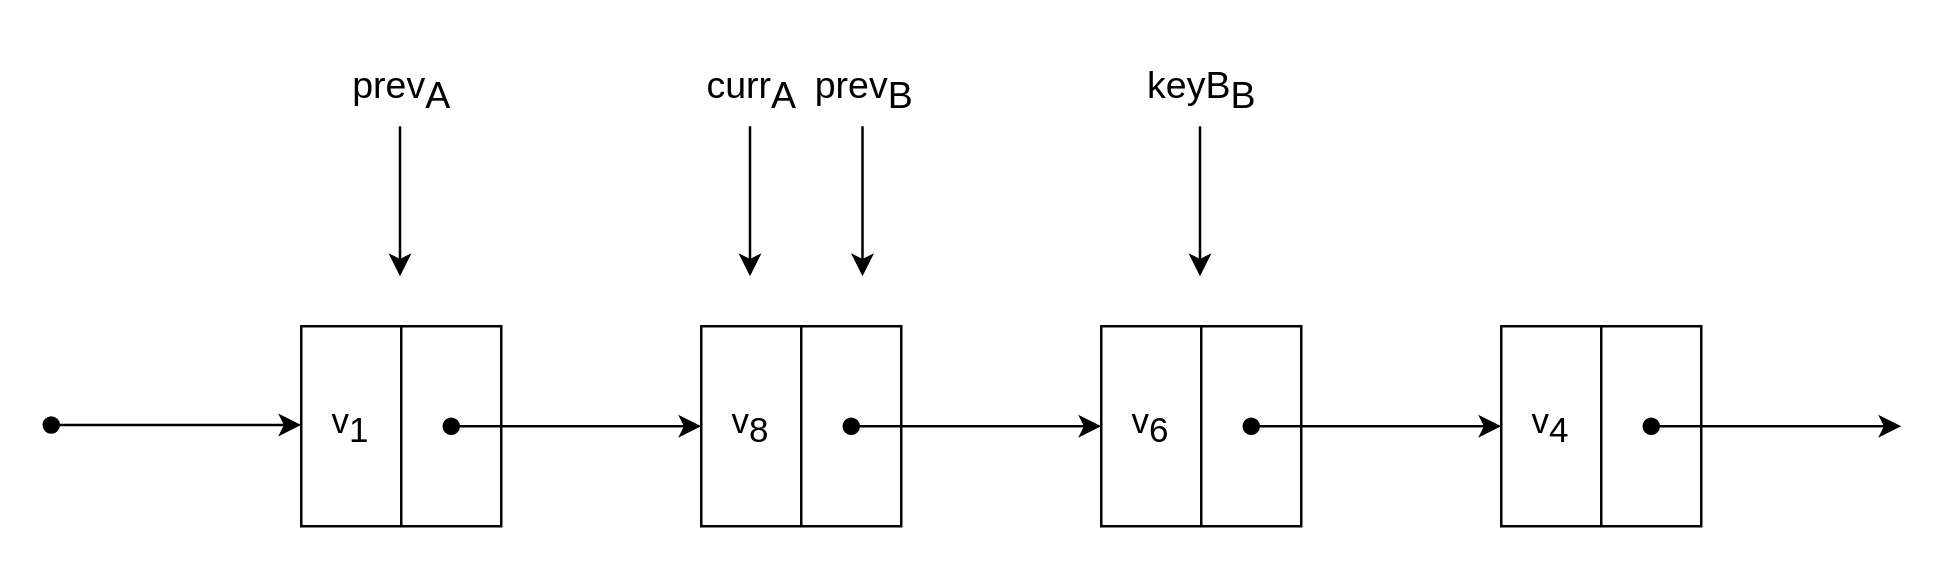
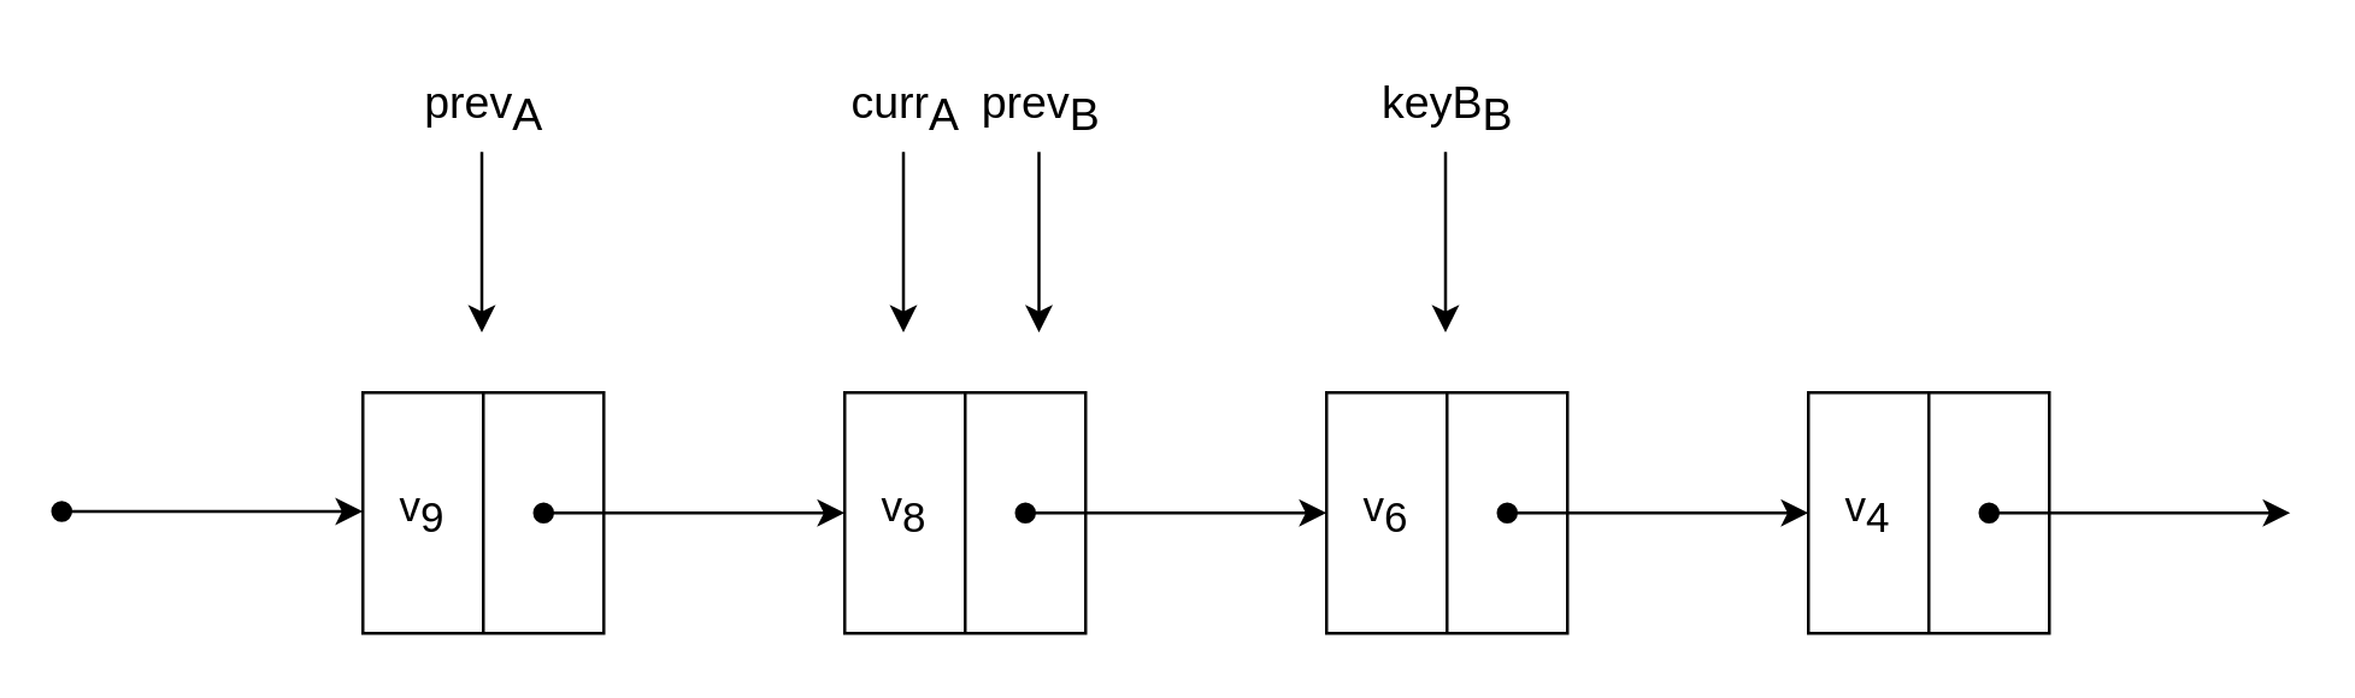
  <mxCell id="0" />
  <mxCell id="1" parent="0" />
  <mxCell id="2" value="" style="whiteSpace=wrap;html=1;aspect=fixed;" parent="1" vertex="1"><mxGeometry x="120" y="130" width="80" height="80" as="geometry" /></mxCell>
  <mxCell id="3" value="" style="endArrow=none;html=1;rounded=0;entryX=0.5;entryY=0;entryDx=0;entryDy=0;exitX=0.5;exitY=1;exitDx=0;exitDy=0;" parent="1" source="2" target="2" edge="1"><mxGeometry width="50" height="50" relative="1" as="geometry"><mxPoint x="360" y="300" as="sourcePoint" /><mxPoint x="410" y="250" as="targetPoint" /></mxGeometry></mxCell>
  <mxCell id="4" value="" style="endArrow=classic;html=1;rounded=0;strokeColor=default;strokeWidth=1;startArrow=oval;startFill=1;" parent="1" edge="1"><mxGeometry width="50" height="50" relative="1" as="geometry"><mxPoint x="180" y="170" as="sourcePoint" /><mxPoint x="280" y="170" as="targetPoint" /></mxGeometry></mxCell>
  <mxCell id="5" value="" style="whiteSpace=wrap;html=1;aspect=fixed;" parent="1" vertex="1"><mxGeometry x="280" y="130" width="80" height="80" as="geometry" /></mxCell>
  <mxCell id="6" value="" style="endArrow=none;html=1;rounded=0;entryX=0.5;entryY=0;entryDx=0;entryDy=0;exitX=0.5;exitY=1;exitDx=0;exitDy=0;" parent="1" source="5" target="5" edge="1"><mxGeometry width="50" height="50" relative="1" as="geometry"><mxPoint x="520" y="300" as="sourcePoint" /><mxPoint x="570" y="250" as="targetPoint" /></mxGeometry></mxCell>
  <mxCell id="7" value="" style="endArrow=classic;html=1;rounded=0;strokeColor=default;strokeWidth=1;startArrow=oval;startFill=1;" parent="1" edge="1"><mxGeometry width="50" height="50" relative="1" as="geometry"><mxPoint x="340" y="170" as="sourcePoint" /><mxPoint x="440" y="170" as="targetPoint" /></mxGeometry></mxCell>
  <mxCell id="8" value="" style="whiteSpace=wrap;html=1;aspect=fixed;" parent="1" vertex="1"><mxGeometry x="440" y="130" width="80" height="80" as="geometry" /></mxCell>
  <mxCell id="9" value="" style="endArrow=none;html=1;rounded=0;entryX=0.5;entryY=0;entryDx=0;entryDy=0;exitX=0.5;exitY=1;exitDx=0;exitDy=0;" parent="1" source="8" target="8" edge="1"><mxGeometry width="50" height="50" relative="1" as="geometry"><mxPoint x="380" y="320" as="sourcePoint" /><mxPoint x="430" y="270" as="targetPoint" /></mxGeometry></mxCell>
  <mxCell id="10" value="" style="endArrow=classic;html=1;rounded=0;strokeColor=default;strokeWidth=1;startArrow=oval;startFill=1;" parent="1" edge="1"><mxGeometry width="50" height="50" relative="1" as="geometry"><mxPoint x="500" y="170" as="sourcePoint" /><mxPoint x="600" y="170" as="targetPoint" /></mxGeometry></mxCell>
  <mxCell id="11" value="" style="endArrow=classic;html=1;rounded=0;strokeColor=default;strokeWidth=1;startArrow=oval;startFill=1;" parent="1" edge="1"><mxGeometry width="50" height="50" relative="1" as="geometry"><mxPoint x="20" y="169.5" as="sourcePoint" /><mxPoint x="120" y="169.5" as="targetPoint" /></mxGeometry></mxCell>
  <mxCell id="12" value="" style="endArrow=classic;html=1;rounded=0;" parent="1" edge="1"><mxGeometry width="50" height="50" relative="1" as="geometry"><mxPoint x="159.5" y="50" as="sourcePoint" /><mxPoint x="159.5" y="110" as="targetPoint" /></mxGeometry></mxCell>
  <mxCell id="13" value="&lt;div style=&quot;font-size: 15px;&quot;&gt;prev&lt;sub style=&quot;font-size: 15px;&quot;&gt;A&lt;/sub&gt;&lt;/div&gt;" style="text;html=1;align=center;verticalAlign=middle;resizable=0;points=[];autosize=1;strokeColor=none;fillColor=none;fontSize=15;" parent="1" vertex="1"><mxGeometry x="130" y="20" width="60" height="30" as="geometry" /></mxCell>
  <mxCell id="14" value="" style="endArrow=classic;html=1;rounded=0;" parent="1" edge="1"><mxGeometry width="50" height="50" relative="1" as="geometry"><mxPoint x="299.5" y="50" as="sourcePoint" /><mxPoint x="299.5" y="110" as="targetPoint" /></mxGeometry></mxCell>
  <mxCell id="15" value="&lt;div style=&quot;font-size: 15px;&quot;&gt;&lt;span style=&quot;font-size: 15px;&quot;&gt;curr&lt;/span&gt;&lt;span style=&quot;font-size: 15px;&quot;&gt;&lt;sub style=&quot;font-size: 15px;&quot;&gt;A&lt;/sub&gt;&lt;/span&gt;&lt;/div&gt;" style="text;html=1;align=center;verticalAlign=middle;resizable=0;points=[];autosize=1;strokeColor=none;fillColor=none;fontSize=15;" parent="1" vertex="1"><mxGeometry x="270" y="20" width="60" height="30" as="geometry" /></mxCell>
  <mxCell id="16" value="" style="endArrow=classic;html=1;rounded=0;" parent="1" edge="1"><mxGeometry width="50" height="50" relative="1" as="geometry"><mxPoint x="344.5" y="50" as="sourcePoint" /><mxPoint x="344.5" y="110" as="targetPoint" /></mxGeometry></mxCell>
  <mxCell id="17" value="&lt;div style=&quot;font-size: 15px;&quot;&gt;prev&lt;sub style=&quot;font-size: 15px;&quot;&gt;B&lt;/sub&gt;&lt;/div&gt;" style="text;html=1;align=center;verticalAlign=middle;resizable=0;points=[];autosize=1;strokeColor=none;fillColor=none;fontSize=15;" parent="1" vertex="1"><mxGeometry x="315" y="20" width="60" height="30" as="geometry" /></mxCell>
  <mxCell id="18" value="" style="endArrow=classic;html=1;rounded=0;" parent="1" edge="1"><mxGeometry width="50" height="50" relative="1" as="geometry"><mxPoint x="479.5" y="50" as="sourcePoint" /><mxPoint x="479.5" y="110" as="targetPoint" /></mxGeometry></mxCell>
  <mxCell id="19" value="&lt;div style=&quot;font-size: 15px;&quot;&gt;&lt;span style=&quot;font-size: 15px;&quot;&gt;keyB&lt;/span&gt;&lt;span style=&quot;font-size: 15px;&quot;&gt;&lt;sub style=&quot;font-size: 15px;&quot;&gt;B&lt;/sub&gt;&lt;/span&gt;&lt;/div&gt;" style="text;html=1;align=center;verticalAlign=middle;resizable=0;points=[];autosize=1;strokeColor=none;fillColor=none;fontSize=15;" parent="1" vertex="1"><mxGeometry x="450" y="20" width="60" height="30" as="geometry" /></mxCell>
- <mxCell id="20" value="v&lt;sub style=&quot;font-size: 14px;&quot;&gt;1&lt;/sub&gt;" style="text;html=1;align=center;verticalAlign=middle;whiteSpace=wrap;rounded=0;fontSize=14;" parent="1" vertex="1"><mxGeometry x="110" y="155" width="60" height="30" as="geometry" /></mxCell>
+ <mxCell id="20" value="v&lt;sub style=&quot;font-size: 14px;&quot;&gt;9&lt;/sub&gt;" style="text;html=1;align=center;verticalAlign=middle;whiteSpace=wrap;rounded=0;fontSize=14;" parent="1" vertex="1"><mxGeometry x="110" y="155" width="60" height="30" as="geometry" /></mxCell>
  <mxCell id="21" value="v&lt;sub style=&quot;font-size: 14px;&quot;&gt;8&lt;/sub&gt;" style="text;html=1;align=center;verticalAlign=middle;whiteSpace=wrap;rounded=0;fontSize=14;" parent="1" vertex="1"><mxGeometry x="270" y="155" width="60" height="30" as="geometry" /></mxCell>
  <mxCell id="22" value="v&lt;sub style=&quot;font-size: 14px;&quot;&gt;6&lt;/sub&gt;" style="text;html=1;align=center;verticalAlign=middle;whiteSpace=wrap;rounded=0;fontSize=14;" parent="1" vertex="1"><mxGeometry x="430" y="155" width="60" height="30" as="geometry" /></mxCell>
  <mxCell id="23" value="" style="whiteSpace=wrap;html=1;aspect=fixed;" vertex="1" parent="1"><mxGeometry x="600" y="130" width="80" height="80" as="geometry" /></mxCell>
  <mxCell id="24" value="" style="endArrow=none;html=1;rounded=0;entryX=0.5;entryY=0;entryDx=0;entryDy=0;exitX=0.5;exitY=1;exitDx=0;exitDy=0;" edge="1" parent="1" source="23" target="23"><mxGeometry width="50" height="50" relative="1" as="geometry"><mxPoint x="540" y="320" as="sourcePoint" /><mxPoint x="590" y="270" as="targetPoint" /></mxGeometry></mxCell>
  <mxCell id="25" value="" style="endArrow=classic;html=1;rounded=0;strokeColor=default;strokeWidth=1;startArrow=oval;startFill=1;" edge="1" parent="1"><mxGeometry width="50" height="50" relative="1" as="geometry"><mxPoint x="660" y="170" as="sourcePoint" /><mxPoint x="760" y="170" as="targetPoint" /></mxGeometry></mxCell>
  <mxCell id="26" value="v&lt;sub style=&quot;font-size: 14px;&quot;&gt;4&lt;/sub&gt;" style="text;html=1;align=center;verticalAlign=middle;whiteSpace=wrap;rounded=0;fontSize=14;" vertex="1" parent="1"><mxGeometry x="590" y="155" width="60" height="30" as="geometry" /></mxCell>
